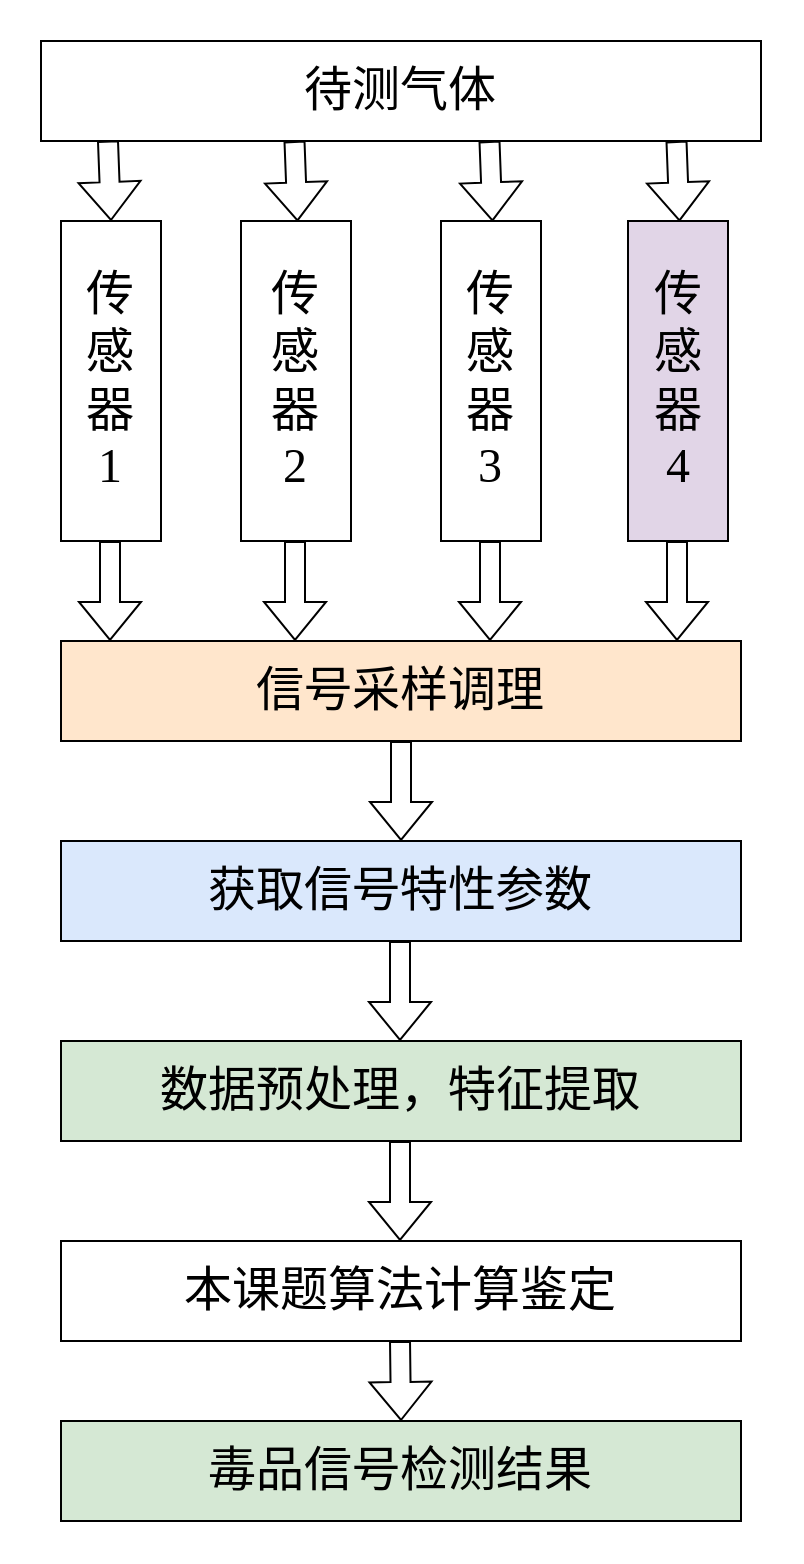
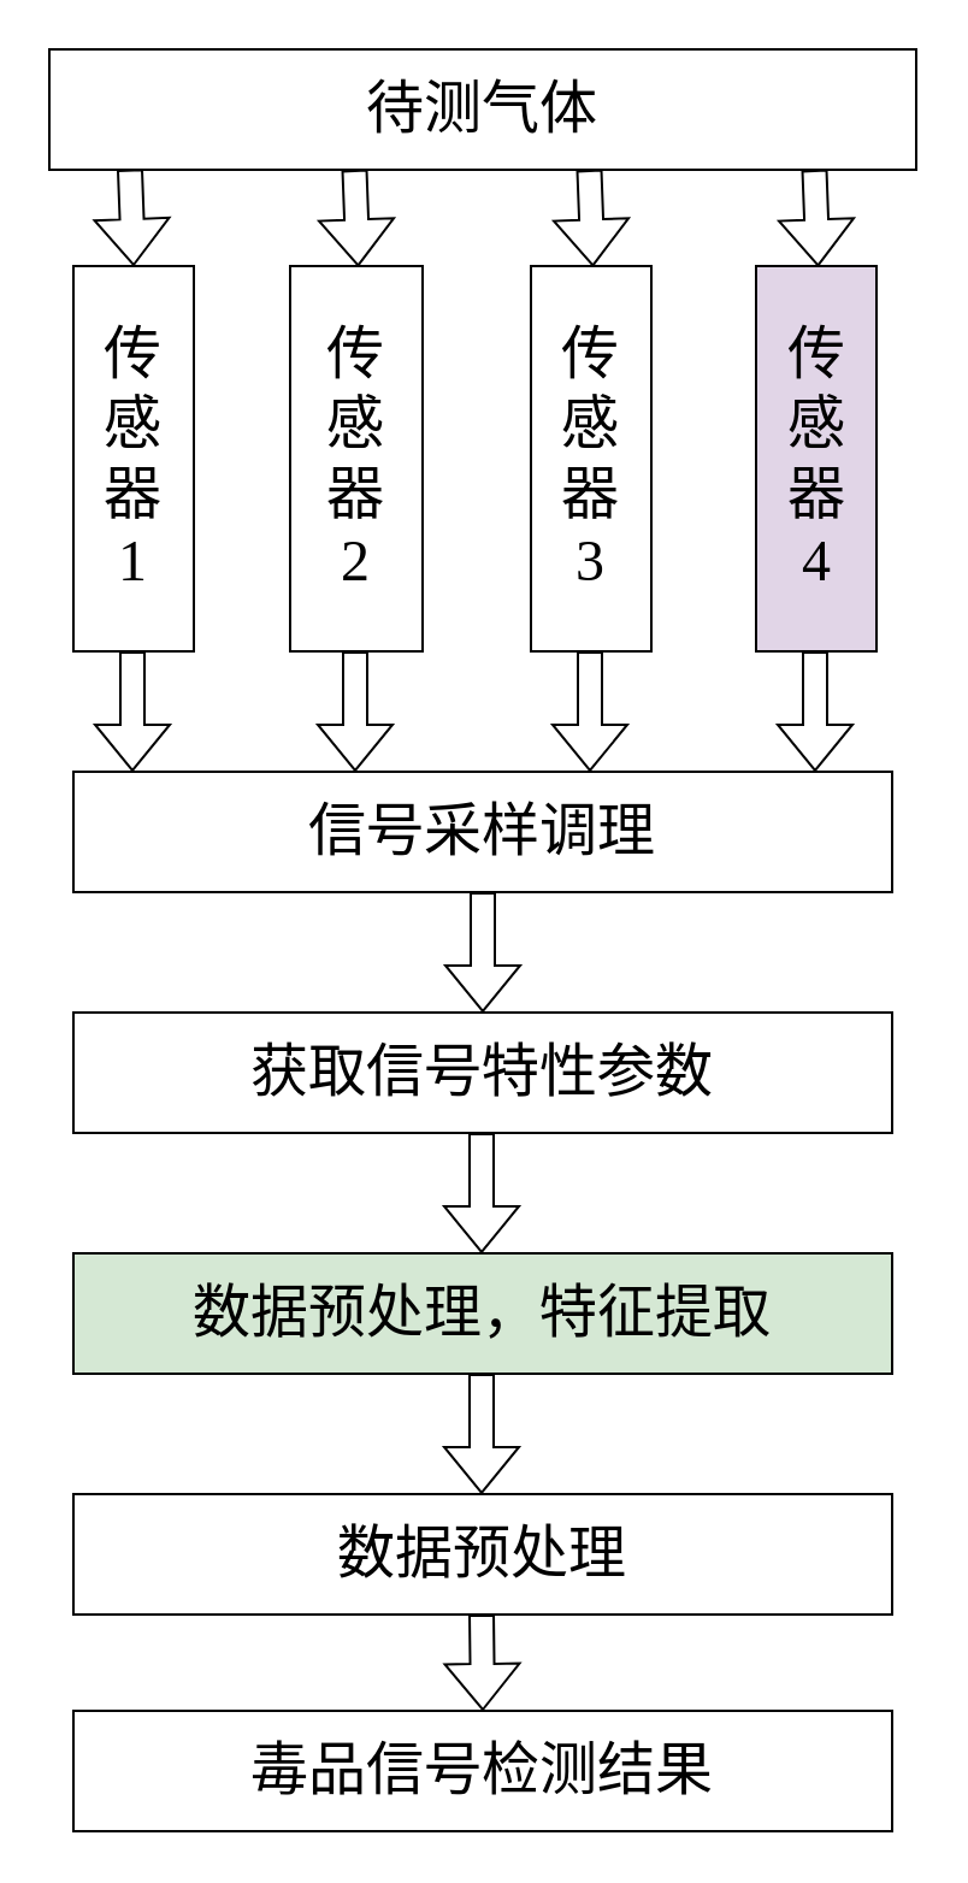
  <mxCell id="0" />
  <mxCell id="1" parent="0" />
  <mxCell id="2" value="&lt;font face=&quot;宋体&quot; style=&quot;font-size: 24px;&quot;&gt;待测气体&lt;/font&gt;" style="rounded=0;whiteSpace=wrap;html=1;" vertex="1" parent="1"><mxGeometry x="20" y="20" width="360" height="50" as="geometry" /></mxCell>
  <mxCell id="3" value="&lt;font face=&quot;宋体&quot;&gt;传&lt;br&gt;感&lt;br&gt;器&lt;br&gt;1&lt;/font&gt;" style="rounded=0;whiteSpace=wrap;html=1;fontSize=24;" vertex="1" parent="1"><mxGeometry x="30" y="110" width="50" height="160" as="geometry" /></mxCell>
  <mxCell id="4" value="&lt;font face=&quot;宋体&quot;&gt;传&lt;br&gt;感&lt;br&gt;器&lt;br&gt;2&lt;/font&gt;" style="rounded=0;whiteSpace=wrap;html=1;fontSize=24;" vertex="1" parent="1"><mxGeometry x="120" y="110" width="55" height="160" as="geometry" /></mxCell>
  <mxCell id="5" value="&lt;font face=&quot;宋体&quot;&gt;传&lt;br&gt;感&lt;br&gt;器&lt;br&gt;3&lt;/font&gt;" style="rounded=0;whiteSpace=wrap;html=1;fontSize=24;" vertex="1" parent="1"><mxGeometry x="220" y="110" width="50" height="160" as="geometry" /></mxCell>
  <mxCell id="6" value="&lt;font face=&quot;宋体&quot;&gt;传&lt;br&gt;感&lt;br&gt;器&lt;br&gt;4&lt;/font&gt;" style="rounded=0;whiteSpace=wrap;html=1;fontSize=24;fillColor=#e1d5e7;" vertex="1" parent="1"><mxGeometry x="313.5" y="110" width="50" height="160" as="geometry" /></mxCell>
  <mxCell id="7" value="" style="shape=flexArrow;endArrow=classic;html=1;rounded=0;fontSize=24;exitX=0.093;exitY=0.996;exitDx=0;exitDy=0;exitPerimeter=0;entryX=0.5;entryY=0;entryDx=0;entryDy=0;" edge="1" parent="1" source="2" target="3"><mxGeometry width="50" height="50" relative="1" as="geometry"><mxPoint x="290" y="210" as="sourcePoint" /><mxPoint x="340" y="160" as="targetPoint" /></mxGeometry></mxCell>
  <mxCell id="8" value="" style="shape=flexArrow;endArrow=classic;html=1;rounded=0;fontSize=24;exitX=0.093;exitY=0.996;exitDx=0;exitDy=0;exitPerimeter=0;entryX=0.5;entryY=0;entryDx=0;entryDy=0;" edge="1" parent="1"><mxGeometry width="50" height="50" relative="1" as="geometry"><mxPoint x="146.74" y="70" as="sourcePoint" /><mxPoint x="148.26" y="110.2" as="targetPoint" /></mxGeometry></mxCell>
  <mxCell id="9" value="" style="shape=flexArrow;endArrow=classic;html=1;rounded=0;fontSize=24;exitX=0.093;exitY=0.996;exitDx=0;exitDy=0;exitPerimeter=0;entryX=0.5;entryY=0;entryDx=0;entryDy=0;" edge="1" parent="1"><mxGeometry width="50" height="50" relative="1" as="geometry"><mxPoint x="244.24" y="70" as="sourcePoint" /><mxPoint x="245.76" y="110.2" as="targetPoint" /></mxGeometry></mxCell>
  <mxCell id="10" value="" style="shape=flexArrow;endArrow=classic;html=1;rounded=0;fontSize=24;exitX=0.093;exitY=0.996;exitDx=0;exitDy=0;exitPerimeter=0;entryX=0.5;entryY=0;entryDx=0;entryDy=0;" edge="1" parent="1"><mxGeometry width="50" height="50" relative="1" as="geometry"><mxPoint x="337.74" y="70" as="sourcePoint" /><mxPoint x="339.26" y="110.2" as="targetPoint" /></mxGeometry></mxCell>
- <mxCell id="11" value="&lt;font face=&quot;宋体&quot;&gt;信号采样调理&lt;/font&gt;" style="rounded=0;whiteSpace=wrap;html=1;fontSize=24;fillColor=#ffe6cc;" vertex="1" parent="1"><mxGeometry x="30" y="320" width="340" height="50" as="geometry" /></mxCell>
+ <mxCell id="11" value="&lt;font face=&quot;宋体&quot;&gt;信号采样调理&lt;/font&gt;" style="rounded=0;whiteSpace=wrap;html=1;fontSize=24;" vertex="1" parent="1"><mxGeometry x="30" y="320" width="340" height="50" as="geometry" /></mxCell>
  <mxCell id="12" value="" style="shape=flexArrow;endArrow=classic;html=1;rounded=0;fontSize=24;" edge="1" parent="1"><mxGeometry width="50" height="50" relative="1" as="geometry"><mxPoint x="54.5" y="270" as="sourcePoint" /><mxPoint x="54.5" y="320" as="targetPoint" /><Array as="points"><mxPoint x="54.5" y="320" /></Array></mxGeometry></mxCell>
  <mxCell id="13" value="" style="shape=flexArrow;endArrow=classic;html=1;rounded=0;fontSize=24;" edge="1" parent="1"><mxGeometry width="50" height="50" relative="1" as="geometry"><mxPoint x="147" y="270" as="sourcePoint" /><mxPoint x="147" y="320" as="targetPoint" /><Array as="points"><mxPoint x="147" y="320" /></Array></mxGeometry></mxCell>
  <mxCell id="14" value="" style="shape=flexArrow;endArrow=classic;html=1;rounded=0;fontSize=24;" edge="1" parent="1"><mxGeometry width="50" height="50" relative="1" as="geometry"><mxPoint x="244.5" y="270" as="sourcePoint" /><mxPoint x="244.5" y="320" as="targetPoint" /><Array as="points"><mxPoint x="244.5" y="320" /></Array></mxGeometry></mxCell>
  <mxCell id="15" value="" style="shape=flexArrow;endArrow=classic;html=1;rounded=0;fontSize=24;" edge="1" parent="1"><mxGeometry width="50" height="50" relative="1" as="geometry"><mxPoint x="338" y="270" as="sourcePoint" /><mxPoint x="338" y="320" as="targetPoint" /><Array as="points"><mxPoint x="338" y="320" /></Array></mxGeometry></mxCell>
- <mxCell id="16" value="&lt;font face=&quot;宋体&quot;&gt;获取信号特性参数&lt;/font&gt;" style="rounded=0;whiteSpace=wrap;html=1;fontSize=24;fillColor=#dae8fc;" vertex="1" parent="1"><mxGeometry x="30" y="420" width="340" height="50" as="geometry" /></mxCell>
+ <mxCell id="16" value="&lt;font face=&quot;宋体&quot;&gt;获取信号特性参数&lt;/font&gt;" style="rounded=0;whiteSpace=wrap;html=1;fontSize=24;" vertex="1" parent="1"><mxGeometry x="30" y="420" width="340" height="50" as="geometry" /></mxCell>
  <mxCell id="17" value="&lt;font face=&quot;宋体&quot;&gt;数据预处理，特征提取&lt;/font&gt;" style="rounded=0;whiteSpace=wrap;html=1;fontSize=24;fillColor=#d5e8d4;" vertex="1" parent="1"><mxGeometry x="30" y="520" width="340" height="50" as="geometry" /></mxCell>
- <mxCell id="18" value="&lt;font face=&quot;宋体&quot;&gt;本课题算法计算鉴定&lt;/font&gt;" style="rounded=0;whiteSpace=wrap;html=1;fontSize=24;" vertex="1" parent="1"><mxGeometry x="30" y="620" width="340" height="50" as="geometry" /></mxCell>
- <mxCell id="19" value="&lt;font face=&quot;宋体&quot;&gt;毒品信号检测结果&lt;/font&gt;" style="rounded=0;whiteSpace=wrap;html=1;fontSize=24;fillColor=#d5e8d4;" vertex="1" parent="1"><mxGeometry x="30" y="710" width="340" height="50" as="geometry" /></mxCell>
+ <mxCell id="18" value="&lt;font face=&quot;宋体&quot;&gt;数据预处理&lt;/font&gt;" style="rounded=0;whiteSpace=wrap;html=1;fontSize=24;" vertex="1" parent="1"><mxGeometry x="30" y="620" width="340" height="50" as="geometry" /></mxCell>
+ <mxCell id="19" value="&lt;font face=&quot;宋体&quot;&gt;毒品信号检测结果&lt;/font&gt;" style="rounded=0;whiteSpace=wrap;html=1;fontSize=24;" vertex="1" parent="1"><mxGeometry x="30" y="710" width="340" height="50" as="geometry" /></mxCell>
  <mxCell id="20" value="" style="shape=flexArrow;endArrow=classic;html=1;rounded=0;fontSize=24;exitX=0.5;exitY=1;exitDx=0;exitDy=0;" edge="1" parent="1" source="11" target="16"><mxGeometry width="50" height="50" relative="1" as="geometry"><mxPoint x="290" y="490" as="sourcePoint" /><mxPoint x="340" y="440" as="targetPoint" /></mxGeometry></mxCell>
  <mxCell id="21" value="" style="shape=flexArrow;endArrow=classic;html=1;rounded=0;fontSize=24;exitX=0.5;exitY=1;exitDx=0;exitDy=0;" edge="1" parent="1"><mxGeometry width="50" height="50" relative="1" as="geometry"><mxPoint x="199.5" y="470" as="sourcePoint" /><mxPoint x="199.5" y="520" as="targetPoint" /></mxGeometry></mxCell>
  <mxCell id="22" value="" style="shape=flexArrow;endArrow=classic;html=1;rounded=0;fontSize=24;exitX=0.5;exitY=1;exitDx=0;exitDy=0;" edge="1" parent="1"><mxGeometry width="50" height="50" relative="1" as="geometry"><mxPoint x="199.5" y="570" as="sourcePoint" /><mxPoint x="199.5" y="620" as="targetPoint" /></mxGeometry></mxCell>
  <mxCell id="23" value="" style="shape=flexArrow;endArrow=classic;html=1;rounded=0;fontSize=24;exitX=0.5;exitY=1;exitDx=0;exitDy=0;" edge="1" parent="1"><mxGeometry width="50" height="50" relative="1" as="geometry"><mxPoint x="199.5" y="670" as="sourcePoint" /><mxPoint x="200" y="710" as="targetPoint" /></mxGeometry></mxCell>
